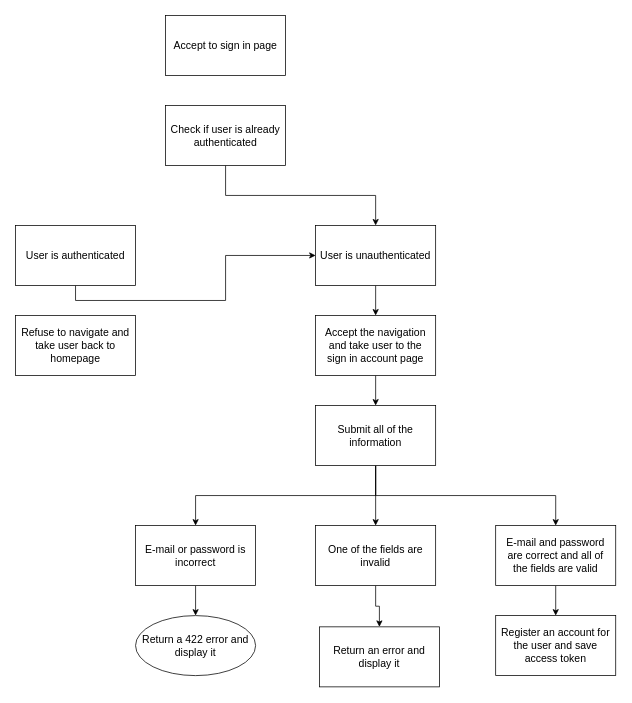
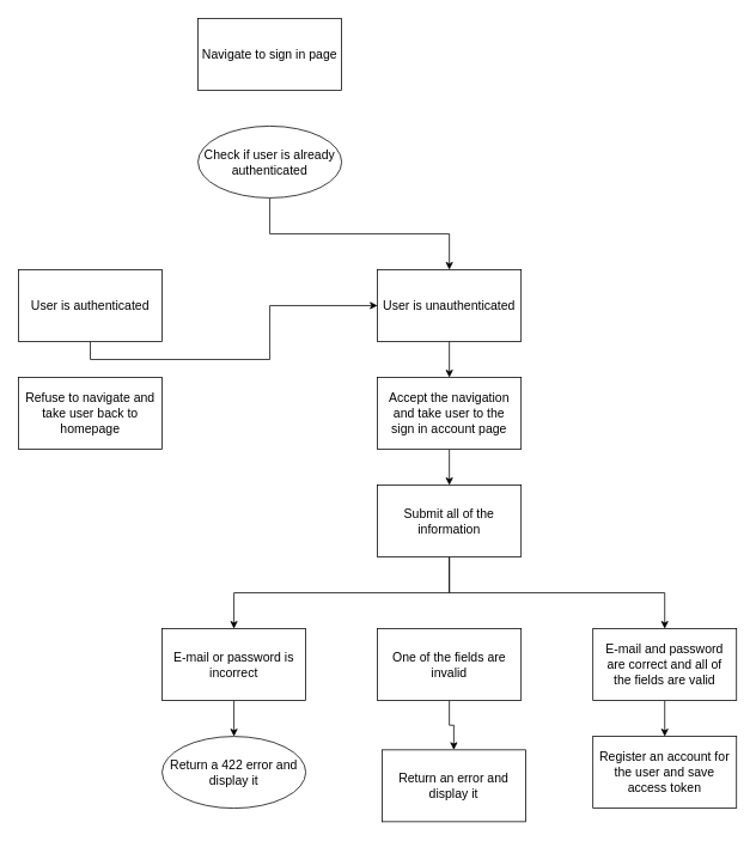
  <mxCell id="0" />
  <mxCell id="1" parent="0" />
- <mxCell id="2" value="Accept to sign in page" style="rounded=0;whiteSpace=wrap;html=1;fontSize=14;" vertex="1" parent="1"><mxGeometry x="220" y="20" width="160" height="80" as="geometry" /></mxCell>
+ <mxCell id="2" value="Navigate to sign in page" style="rounded=0;whiteSpace=wrap;html=1;fontSize=14;" vertex="1" parent="1"><mxGeometry x="220" y="20" width="160" height="80" as="geometry" /></mxCell>
  <mxCell id="3" style="edgeStyle=orthogonalEdgeStyle;rounded=0;orthogonalLoop=1;jettySize=auto;html=1;exitX=0.5;exitY=1;exitDx=0;exitDy=0;entryX=0.5;entryY=0;entryDx=0;entryDy=0;" edge="1" parent="1" source="4" target="9"><mxGeometry relative="1" as="geometry" /></mxCell>
- <mxCell id="4" value="Check if user is already authenticated" style="rounded=0;whiteSpace=wrap;html=1;fontSize=14;" vertex="1" parent="1"><mxGeometry x="220" y="140" width="160" height="80" as="geometry" /></mxCell>
+ <mxCell id="4" value="Check if user is already authenticated" style="ellipse;whiteSpace=wrap;html=1;fontSize=14;" vertex="1" parent="1"><mxGeometry x="220" y="140" width="160" height="80" as="geometry" /></mxCell>
  <mxCell id="5" style="edgeStyle=orthogonalEdgeStyle;rounded=0;orthogonalLoop=1;jettySize=auto;html=1;exitX=0.5;exitY=1;exitDx=0;exitDy=0;" edge="1" parent="1" source="6" target="9"><mxGeometry relative="1" as="geometry" /></mxCell>
  <mxCell id="6" value="User is authenticated" style="rounded=0;whiteSpace=wrap;html=1;fontSize=14;spacing=7;" vertex="1" parent="1"><mxGeometry x="20" y="300" width="160" height="80" as="geometry" /></mxCell>
  <mxCell id="7" value="Refuse to navigate and take user back to homepage" style="rounded=0;whiteSpace=wrap;html=1;fontSize=14;spacing=7;" vertex="1" parent="1"><mxGeometry x="20" y="420" width="160" height="80" as="geometry" /></mxCell>
  <mxCell id="8" style="edgeStyle=orthogonalEdgeStyle;rounded=0;orthogonalLoop=1;jettySize=auto;html=1;exitX=0.5;exitY=1;exitDx=0;exitDy=0;entryX=0.5;entryY=0;entryDx=0;entryDy=0;" edge="1" parent="1" source="9" target="11"><mxGeometry relative="1" as="geometry" /></mxCell>
  <mxCell id="9" value="User is unauthenticated" style="rounded=0;whiteSpace=wrap;html=1;fontSize=14;spacing=7;" vertex="1" parent="1"><mxGeometry x="420" y="300" width="160" height="80" as="geometry" /></mxCell>
  <mxCell id="10" style="edgeStyle=orthogonalEdgeStyle;rounded=0;orthogonalLoop=1;jettySize=auto;html=1;exitX=0.5;exitY=1;exitDx=0;exitDy=0;entryX=0.5;entryY=0;entryDx=0;entryDy=0;" edge="1" parent="1" source="11" target="15"><mxGeometry relative="1" as="geometry" /></mxCell>
  <mxCell id="11" value="Accept the navigation and take user to the sign in account page" style="rounded=0;whiteSpace=wrap;html=1;fontSize=14;spacing=7;" vertex="1" parent="1"><mxGeometry x="420" y="420" width="160" height="80" as="geometry" /></mxCell>
- <mxCell id="12" style="edgeStyle=orthogonalEdgeStyle;rounded=0;orthogonalLoop=1;jettySize=auto;html=1;exitX=0.5;exitY=1;exitDx=0;exitDy=0;entryX=0.5;entryY=0;entryDx=0;entryDy=0;" edge="1" parent="1" source="15" target="22"><mxGeometry relative="1" as="geometry" /></mxCell>
  <mxCell id="13" style="edgeStyle=orthogonalEdgeStyle;rounded=0;orthogonalLoop=1;jettySize=auto;html=1;exitX=0.5;exitY=1;exitDx=0;exitDy=0;entryX=0.5;entryY=0;entryDx=0;entryDy=0;" edge="1" parent="1" source="15" target="17"><mxGeometry relative="1" as="geometry" /></mxCell>
  <mxCell id="14" style="edgeStyle=orthogonalEdgeStyle;rounded=0;orthogonalLoop=1;jettySize=auto;html=1;exitX=0.5;exitY=1;exitDx=0;exitDy=0;entryX=0.5;entryY=0;entryDx=0;entryDy=0;" edge="1" parent="1" source="15" target="19"><mxGeometry relative="1" as="geometry" /></mxCell>
  <mxCell id="15" value="Submit all of the information" style="rounded=0;whiteSpace=wrap;html=1;fontSize=14;spacing=7;" vertex="1" parent="1"><mxGeometry x="420" y="540" width="160" height="80" as="geometry" /></mxCell>
  <mxCell id="16" style="edgeStyle=orthogonalEdgeStyle;rounded=0;orthogonalLoop=1;jettySize=auto;html=1;exitX=0.5;exitY=1;exitDx=0;exitDy=0;entryX=0.5;entryY=0;entryDx=0;entryDy=0;" edge="1" parent="1" source="17" target="20"><mxGeometry relative="1" as="geometry" /></mxCell>
  <mxCell id="17" value="E-mail or password is incorrect" style="rounded=0;whiteSpace=wrap;html=1;fontSize=14;spacing=7;" vertex="1" parent="1"><mxGeometry x="180" y="700" width="160" height="80" as="geometry" /></mxCell>
  <mxCell id="18" style="edgeStyle=orthogonalEdgeStyle;rounded=0;orthogonalLoop=1;jettySize=auto;html=1;exitX=0.5;exitY=1;exitDx=0;exitDy=0;entryX=0.5;entryY=0;entryDx=0;entryDy=0;" edge="1" parent="1" source="19" target="24"><mxGeometry relative="1" as="geometry" /></mxCell>
  <mxCell id="19" value="E-mail and password are correct and all of the fields are valid" style="rounded=0;whiteSpace=wrap;html=1;fontSize=14;spacing=7;" vertex="1" parent="1"><mxGeometry x="660" y="700" width="160" height="80" as="geometry" /></mxCell>
  <mxCell id="20" value="Return a 422 error and display it" style="ellipse;whiteSpace=wrap;html=1;fontSize=14;spacing=7;" vertex="1" parent="1"><mxGeometry x="180" y="820" width="160" height="80" as="geometry" /></mxCell>
  <mxCell id="21" style="edgeStyle=orthogonalEdgeStyle;rounded=0;orthogonalLoop=1;jettySize=auto;html=1;exitX=0.5;exitY=1;exitDx=0;exitDy=0;entryX=0.5;entryY=0;entryDx=0;entryDy=0;" edge="1" parent="1" source="22" target="23"><mxGeometry relative="1" as="geometry" /></mxCell>
  <mxCell id="22" value="One of the fields are invalid" style="rounded=0;whiteSpace=wrap;html=1;fontSize=14;spacing=7;" vertex="1" parent="1"><mxGeometry x="420" y="700" width="160" height="80" as="geometry" /></mxCell>
  <mxCell id="23" value="Return an error and display it" style="rounded=0;whiteSpace=wrap;html=1;fontSize=14;spacing=7;" vertex="1" parent="1"><mxGeometry x="425" y="835" width="160" height="80" as="geometry" /></mxCell>
  <mxCell id="24" value="Register an account for the user and save access token" style="rounded=0;whiteSpace=wrap;html=1;fontSize=14;spacing=7;" vertex="1" parent="1"><mxGeometry x="660" y="820" width="160" height="80" as="geometry" /></mxCell>
